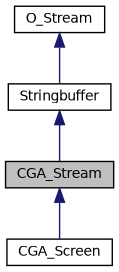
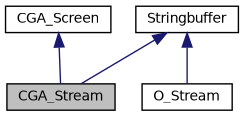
  digraph {
    node [color=black fontname=Helvetica fontsize=10 shape=record]
    edge [color=midnightblue dir=back fontname=Helvetica fontsize=10 labelfontname=Helvetica labelfontsize=10 style=solid]
    n1 [fillcolor=grey75 fontcolor=black height=0.2 label=CGA_Stream style=filled width=0.4]
    n2 [height=0.2 label=O_Stream width=0.4]
    n3 [height=0.2 label=Stringbuffer width=0.4]
    n4 [height=0.2 label=CGA_Screen width=0.4]
    n3 -> n1
-   n2 -> n3
-   n1 -> n4
+   n3 -> n2
+   n4 -> n1
  }
